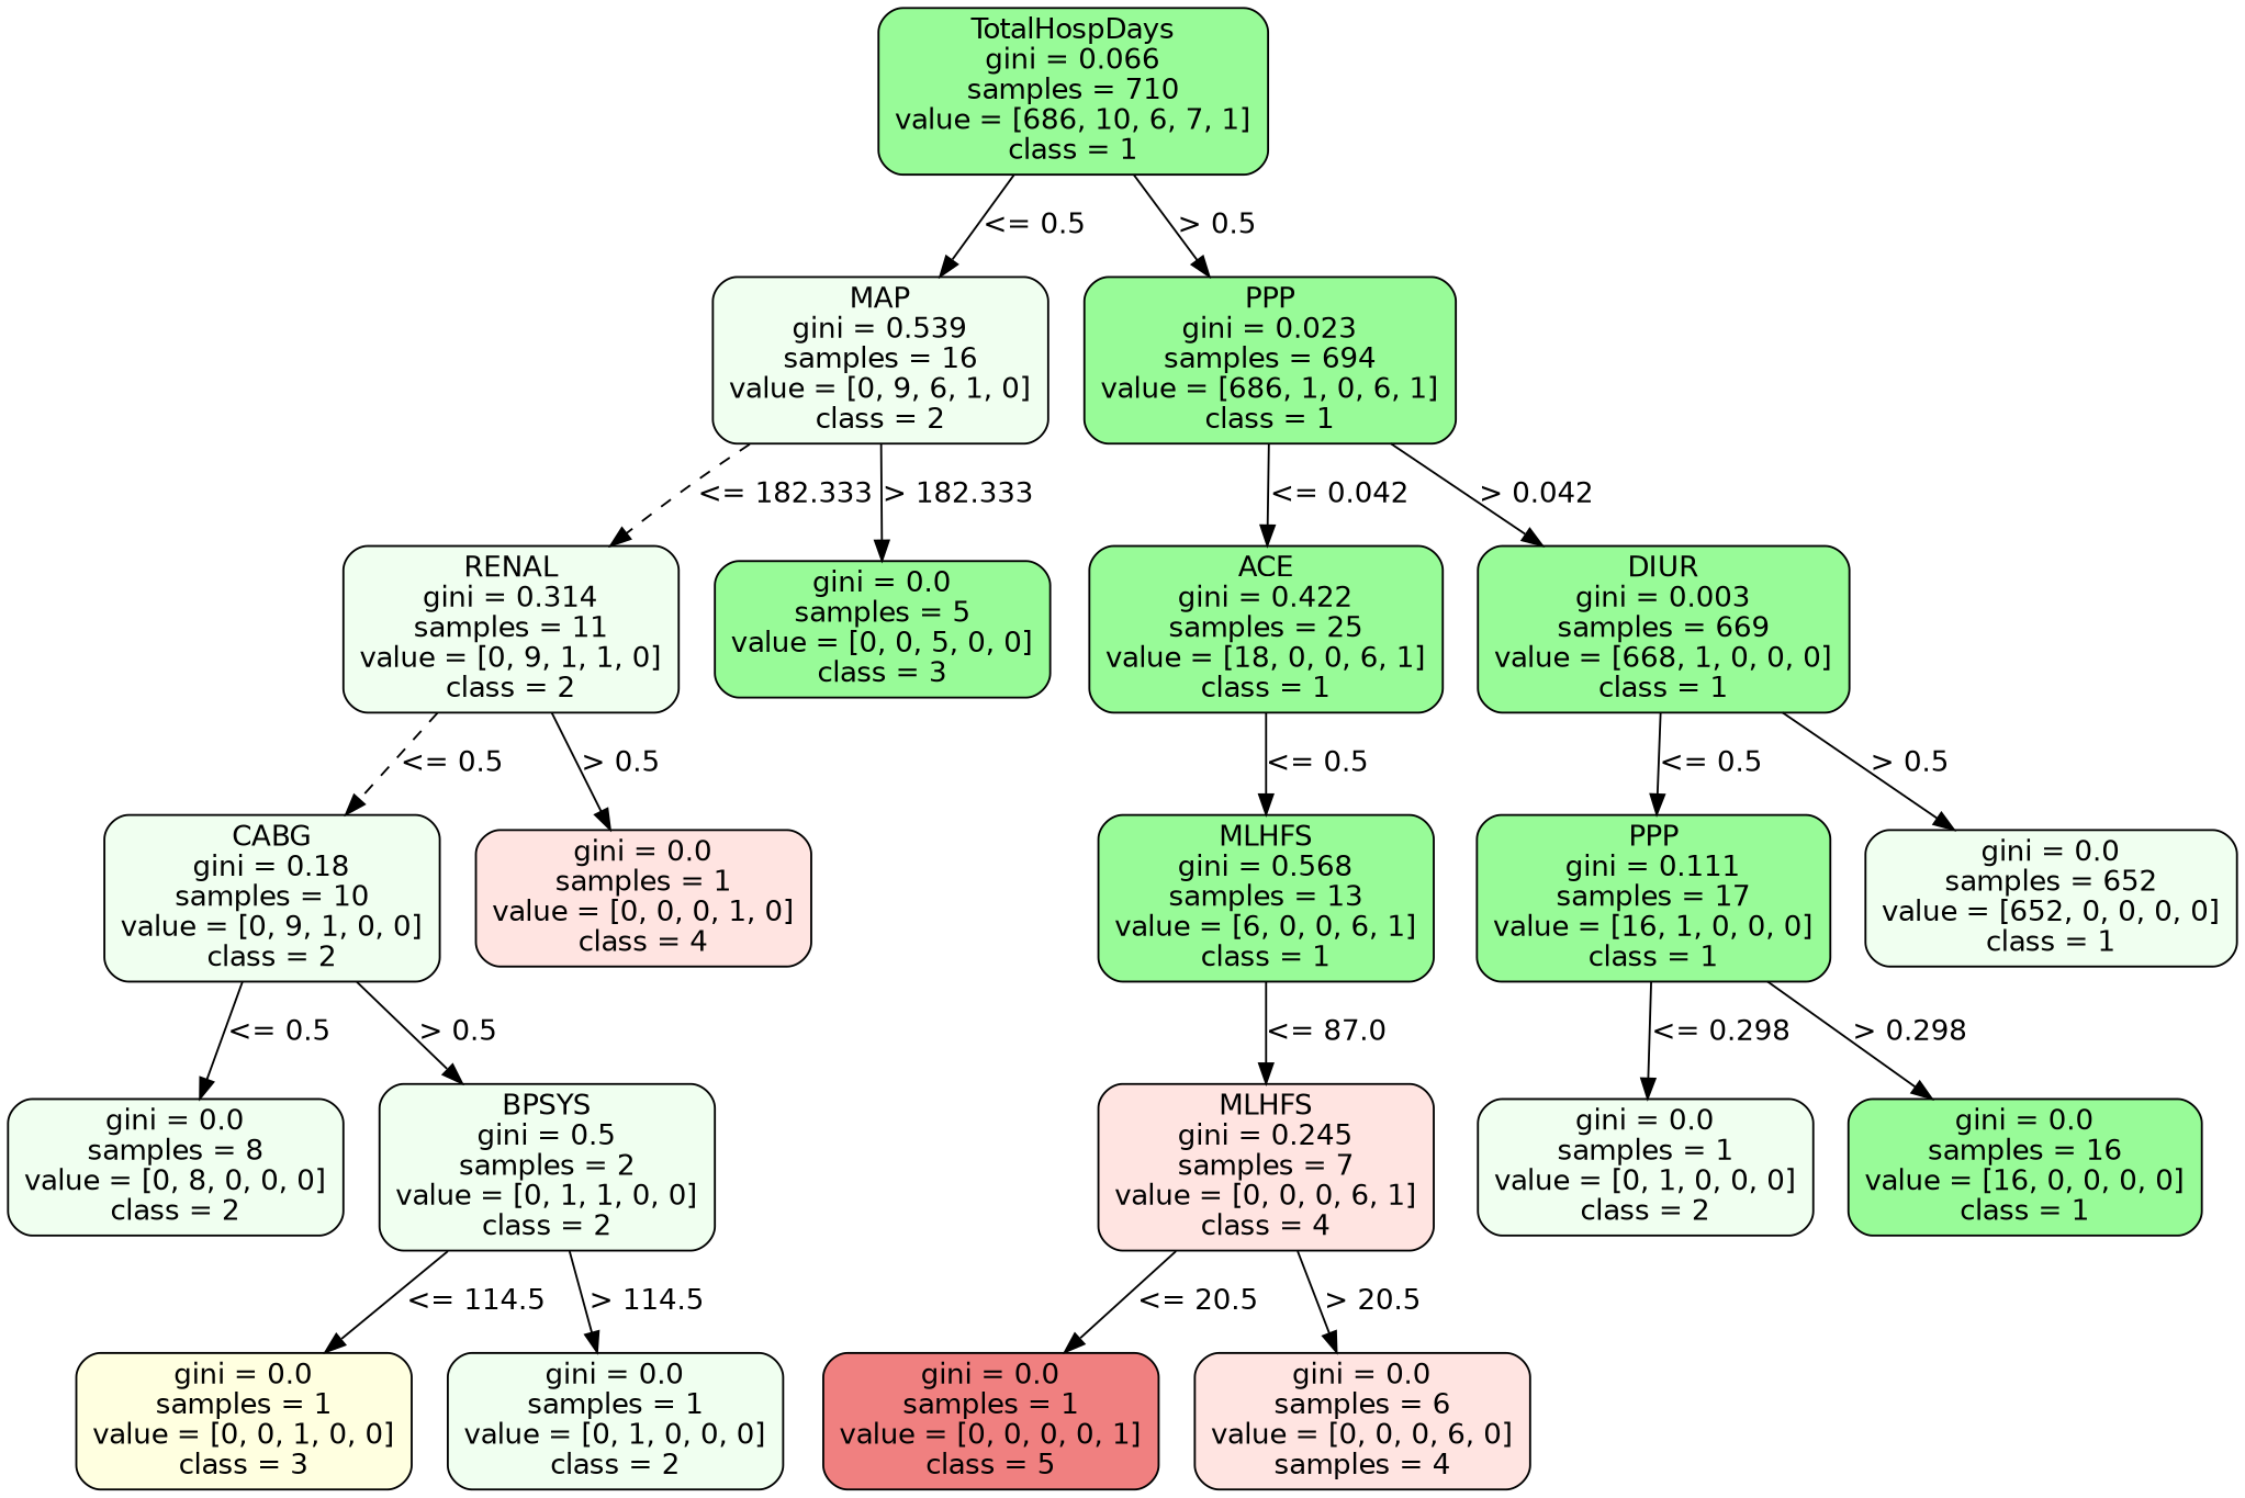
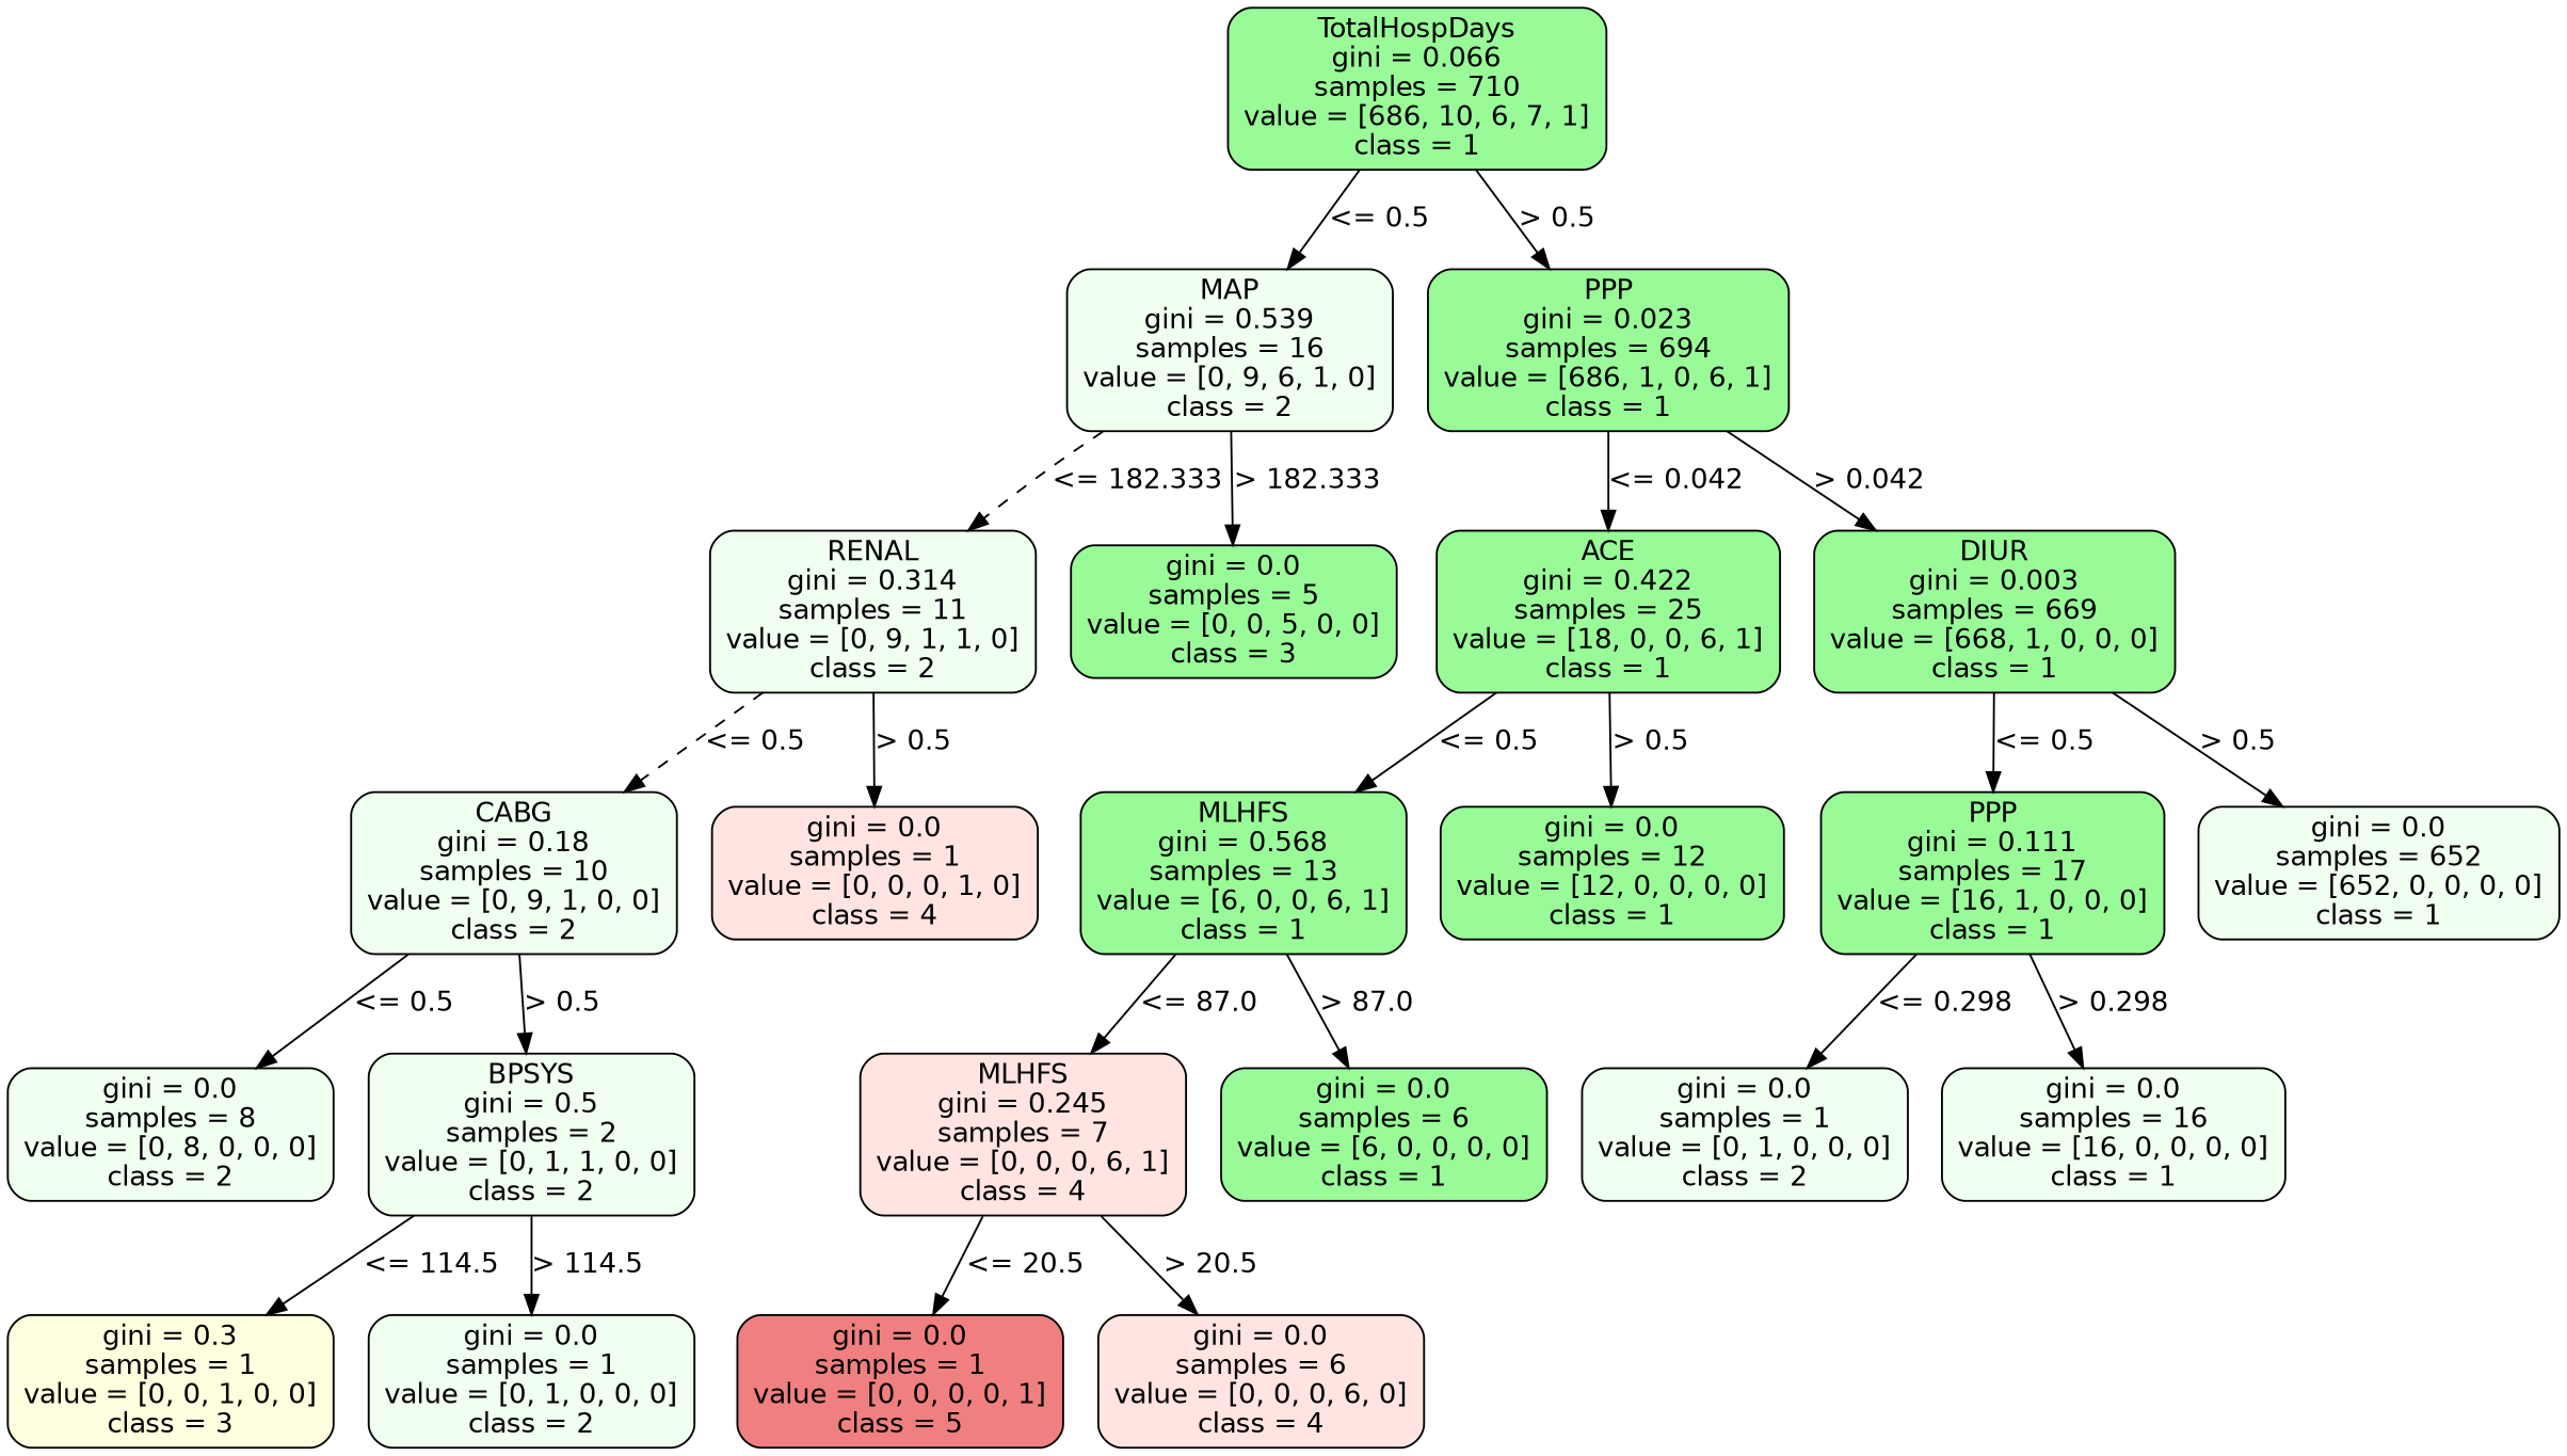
  strict digraph {
    node [color=black fillcolor=palegreen fontname=helvetica shape=box style="filled, rounded"]
    edge [fontname=helvetica op="<=" param=0.5 style=solid]
    n1 [height=1.1528 label="TotalHospDays\ngini = 0.066\nsamples = 710\nvalue = [686, 10, 6, 7, 1]\nclass = 1" width=2.25]
    n2 [fillcolor=honeydew height=1.1528 label="MAP\ngini = 0.539\nsamples = 16\nvalue = [0, 9, 6, 1, 0]\nclass = 2" width=1.9444]
    n3 [height=1.1528 label="PPP\ngini = 0.023\nsamples = 694\nvalue = [686, 1, 0, 6, 1]\nclass = 1" width=2.1528]
    n4 [fillcolor=honeydew height=1.1528 label="RENAL\ngini = 0.314\nsamples = 11\nvalue = [0, 9, 1, 1, 0]\nclass = 2" width=1.9444]
    n5 [height=0.94444 label="gini = 0.0\nsamples = 5\nvalue = [0, 0, 5, 0, 0]\nclass = 3" width=1.9444]
    n6 [height=1.1528 label="ACE\ngini = 0.422\nsamples = 25\nvalue = [18, 0, 0, 6, 1]\nclass = 1" width=2.0417]
    n7 [height=1.1528 label="DIUR\ngini = 0.003\nsamples = 669\nvalue = [668, 1, 0, 0, 0]\nclass = 1" width=2.1528]
    n8 [fillcolor=honeydew height=1.1528 label="CABG\ngini = 0.18\nsamples = 10\nvalue = [0, 9, 1, 0, 0]\nclass = 2" width=1.9444]
    n9 [fillcolor=mistyrose height=0.94444 label="gini = 0.0\nsamples = 1\nvalue = [0, 0, 0, 1, 0]\nclass = 4" width=1.9444]
    n10 [height=1.1528 label="MLHFS\ngini = 0.568\nsamples = 13\nvalue = [6, 0, 0, 6, 1]\nclass = 1" width=1.9444]
+   n11 [height=0.94444 label="gini = 0.0\nsamples = 12\nvalue = [12, 0, 0, 0, 0]\nclass = 1" width=2.0417]
    n12 [height=1.1528 label="PPP\ngini = 0.111\nsamples = 17\nvalue = [16, 1, 0, 0, 0]\nclass = 1" width=2.0417]
    n13 [fillcolor=honeydew height=0.94444 label="gini = 0.0\nsamples = 652\nvalue = [652, 0, 0, 0, 0]\nclass = 1" width=2.1528]
    n14 [fillcolor=honeydew height=0.94444 label="gini = 0.0\nsamples = 8\nvalue = [0, 8, 0, 0, 0]\nclass = 2" width=1.9444]
    n15 [fillcolor=honeydew height=1.1528 label="BPSYS\ngini = 0.5\nsamples = 2\nvalue = [0, 1, 1, 0, 0]\nclass = 2" width=1.9444]
-   n16 [fillcolor=lightyellow height=0.94444 label="gini = 0.0\nsamples = 1\nvalue = [0, 0, 1, 0, 0]\nclass = 3" width=1.9444]
+   n16 [fillcolor=lightyellow height=0.94444 label="gini = 0.3\nsamples = 1\nvalue = [0, 0, 1, 0, 0]\nclass = 3" width=1.9444]
    n17 [fillcolor=honeydew height=0.94444 label="gini = 0.0\nsamples = 1\nvalue = [0, 1, 0, 0, 0]\nclass = 2" width=1.9444]
    n18 [fillcolor=mistyrose height=1.1528 label="MLHFS\ngini = 0.245\nsamples = 7\nvalue = [0, 0, 0, 6, 1]\nclass = 4" width=1.9444]
+   n19 [height=0.94444 label="gini = 0.0\nsamples = 6\nvalue = [6, 0, 0, 0, 0]\nclass = 1" width=1.9444]
    n20 [fillcolor=honeydew height=0.94444 label="gini = 0.0\nsamples = 1\nvalue = [0, 1, 0, 0, 0]\nclass = 2" width=1.9444]
-   n21 [height=0.94444 label="gini = 0.0\nsamples = 16\nvalue = [16, 0, 0, 0, 0]\nclass = 1" width=2.0417]
+   n21 [fillcolor=honeydew height=0.94444 label="gini = 0.0\nsamples = 16\nvalue = [16, 0, 0, 0, 0]\nclass = 1" width=2.0417]
    n22 [fillcolor=lightcoral height=0.94444 label="gini = 0.0\nsamples = 1\nvalue = [0, 0, 0, 0, 1]\nclass = 5" width=1.9444]
-   n23 [fillcolor=mistyrose height=0.94444 label="gini = 0.0\nsamples = 6\nvalue = [0, 0, 0, 6, 0]\nsamples = 4" width=1.9444]
+   n23 [fillcolor=mistyrose height=0.94444 label="gini = 0.0\nsamples = 6\nvalue = [0, 0, 0, 6, 0]\nclass = 4" width=1.9444]
    n1 -> n2 [label="<= 0.5" labelangle=45 labeldistance=2.5]
    n1 -> n3 [label="> 0.5" labelangle=-45 labeldistance=2.5 op=">"]
    n2 -> n4 [label="<= 182.333" param=182.333 style=dashed]
    n2 -> n5 [label="> 182.333" op=">" param=182.333]
    n3 -> n6 [label="<= 0.042" param=0.042]
    n3 -> n7 [label="> 0.042" op=">" param=0.042]
    n4 -> n8 [label="<= 0.5" style=dashed]
    n4 -> n9 [label="> 0.5" op=">"]
    n6 -> n10 [label="<= 0.5"]
+   n6 -> n11 [label="> 0.5" op=">"]
    n7 -> n12 [label="<= 0.5"]
    n7 -> n13 [label="> 0.5" op=">"]
    n8 -> n14 [label="<= 0.5"]
    n8 -> n15 [label="> 0.5" op=">"]
    n10 -> n18 [label="<= 87.0" param=87.0]
+   n10 -> n19 [label="> 87.0" op=">" param=87.0]
    n12 -> n20 [label="<= 0.298" param=0.298]
    n12 -> n21 [label="> 0.298" op=">" param=0.298]
    n15 -> n16 [label="<= 114.5" param=114.5]
    n15 -> n17 [label="> 114.5" op=">" param=114.5]
    n18 -> n22 [label="<= 20.5" param=20.5]
    n18 -> n23 [label="> 20.5" op=">" param=20.5]
  }
